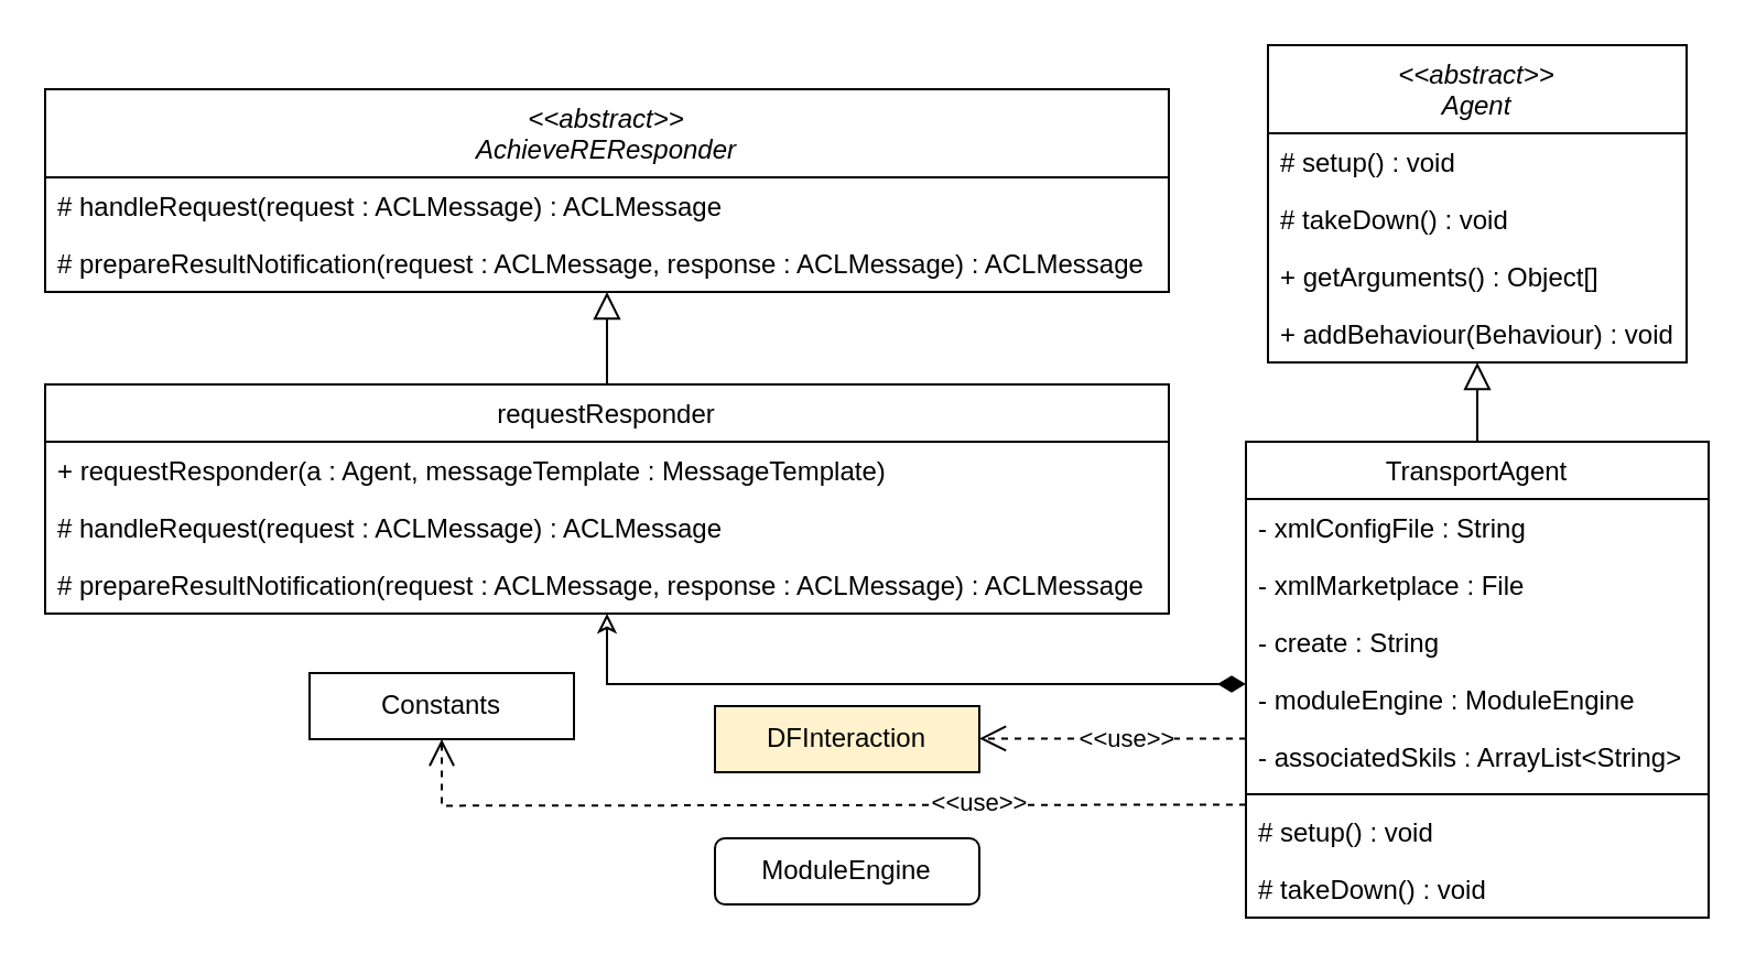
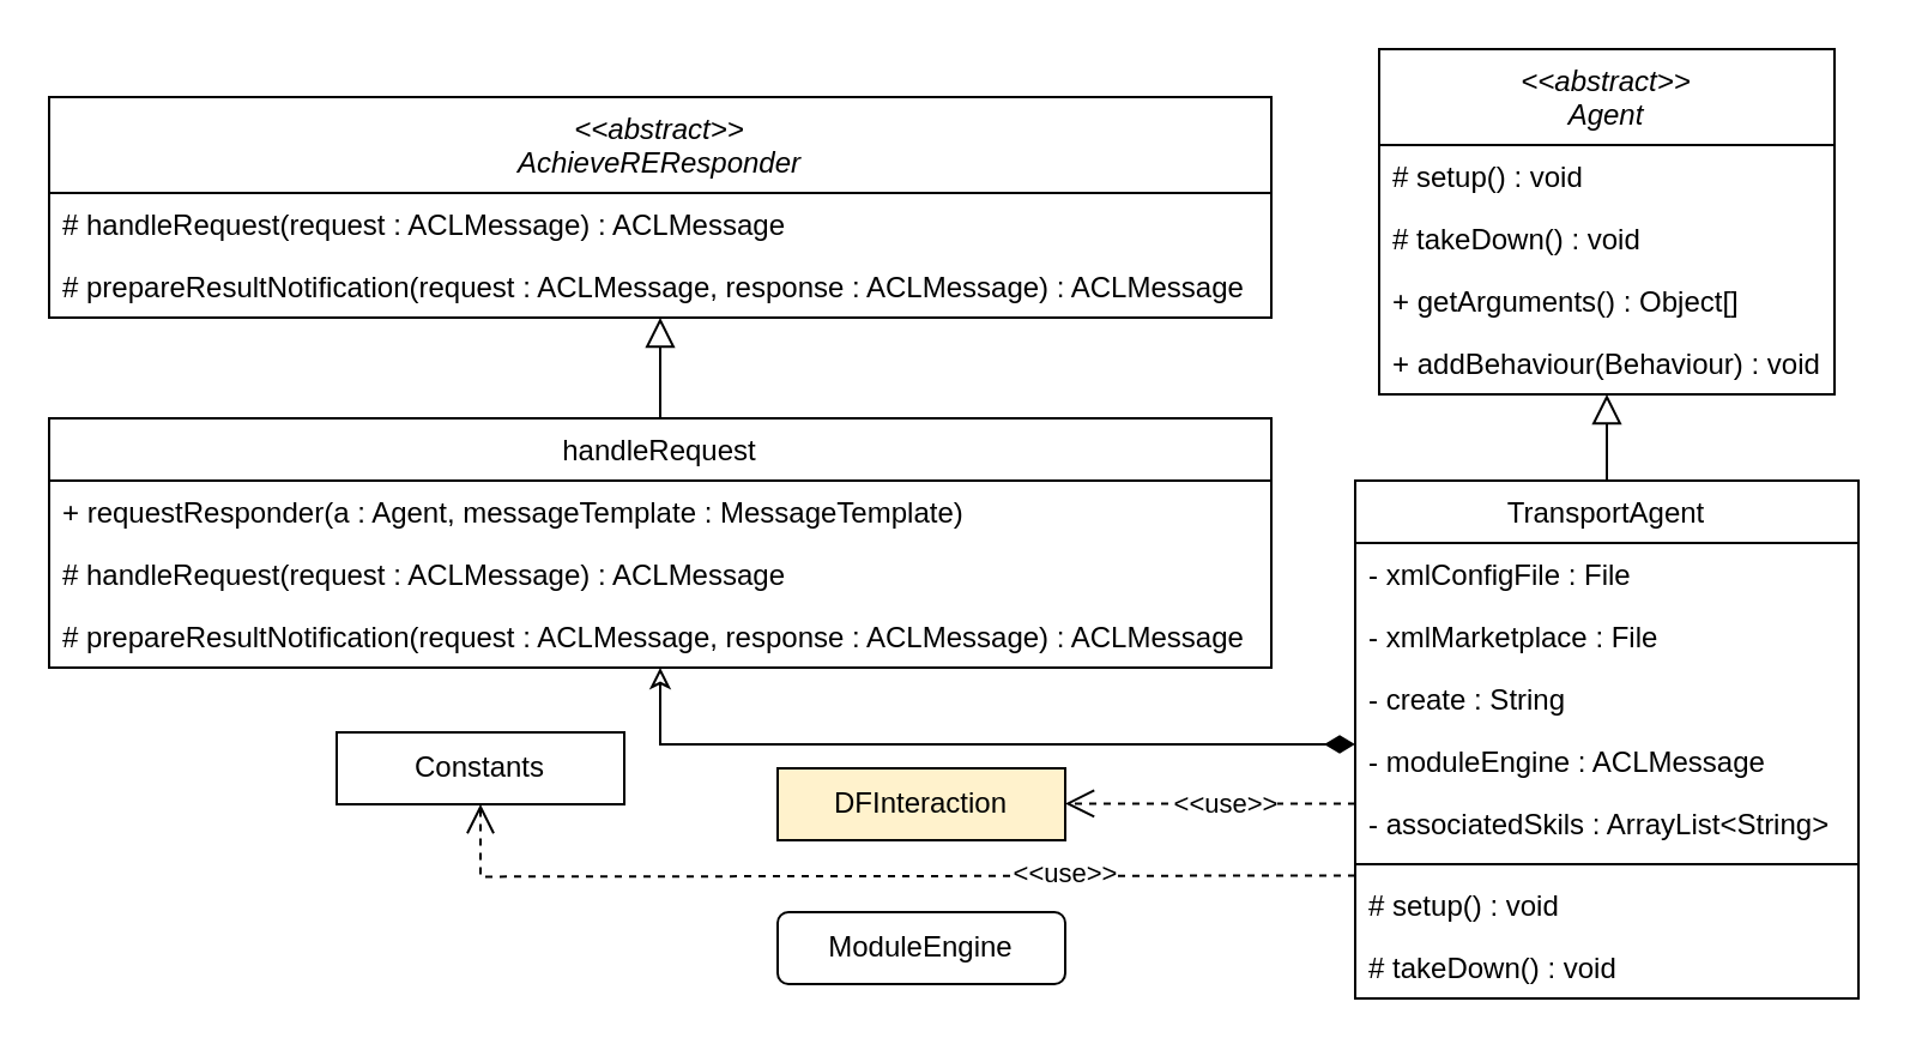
  <mxCell id="0" />
  <mxCell id="1" parent="0" />
  <mxCell id="2" value="&lt;&lt;abstract&gt;&gt;&#10;Agent" style="swimlane;fontStyle=2;align=center;verticalAlign=top;childLayout=stackLayout;horizontal=1;startSize=40;horizontalStack=0;resizeParent=1;resizeLast=0;collapsible=1;marginBottom=0;rounded=0;shadow=0;strokeWidth=1;" parent="1" vertex="1"><mxGeometry x="575" y="20" width="190" height="144" as="geometry"><mxRectangle x="230" y="140" width="160" height="26" as="alternateBounds" /></mxGeometry></mxCell>
  <mxCell id="3" value="# setup() : void" style="text;align=left;verticalAlign=top;spacingLeft=4;spacingRight=4;overflow=hidden;rotatable=0;points=[[0,0.5],[1,0.5]];portConstraint=eastwest;" parent="2" vertex="1"><mxGeometry y="40" width="190" height="26" as="geometry" /></mxCell>
  <mxCell id="4" value="# takeDown() : void" style="text;align=left;verticalAlign=top;spacingLeft=4;spacingRight=4;overflow=hidden;rotatable=0;points=[[0,0.5],[1,0.5]];portConstraint=eastwest;rounded=0;shadow=0;html=0;" parent="2" vertex="1"><mxGeometry y="66" width="190" height="26" as="geometry" /></mxCell>
  <mxCell id="5" value="+ getArguments() : Object[]" style="text;align=left;verticalAlign=top;spacingLeft=4;spacingRight=4;overflow=hidden;rotatable=0;points=[[0,0.5],[1,0.5]];portConstraint=eastwest;rounded=0;shadow=0;html=0;" parent="2" vertex="1"><mxGeometry y="92" width="190" height="26" as="geometry" /></mxCell>
  <mxCell id="6" value="+ addBehaviour(Behaviour) : void" style="text;align=left;verticalAlign=top;spacingLeft=4;spacingRight=4;overflow=hidden;rotatable=0;points=[[0,0.5],[1,0.5]];portConstraint=eastwest;rounded=0;shadow=0;html=0;" parent="2" vertex="1"><mxGeometry y="118" width="190" height="26" as="geometry" /></mxCell>
  <mxCell id="7" value="TransportAgent" style="swimlane;fontStyle=0;align=center;verticalAlign=top;childLayout=stackLayout;horizontal=1;startSize=26;horizontalStack=0;resizeParent=1;resizeLast=0;collapsible=1;marginBottom=0;rounded=0;shadow=0;strokeWidth=1;" parent="1" vertex="1"><mxGeometry x="565" y="200" width="210" height="216" as="geometry"><mxRectangle x="130" y="380" width="160" height="26" as="alternateBounds" /></mxGeometry></mxCell>
- <mxCell id="8" value="- xmlConfigFile : String" style="text;align=left;verticalAlign=top;spacingLeft=4;spacingRight=4;overflow=hidden;rotatable=0;points=[[0,0.5],[1,0.5]];portConstraint=eastwest;" parent="7" vertex="1"><mxGeometry y="26" width="210" height="26" as="geometry" /></mxCell>
+ <mxCell id="8" value="- xmlConfigFile : File" style="text;align=left;verticalAlign=top;spacingLeft=4;spacingRight=4;overflow=hidden;rotatable=0;points=[[0,0.5],[1,0.5]];portConstraint=eastwest;" parent="7" vertex="1"><mxGeometry y="26" width="210" height="26" as="geometry" /></mxCell>
  <mxCell id="9" value="- xmlMarketplace : File" style="text;align=left;verticalAlign=top;spacingLeft=4;spacingRight=4;overflow=hidden;rotatable=0;points=[[0,0.5],[1,0.5]];portConstraint=eastwest;" parent="7" vertex="1"><mxGeometry y="52" width="210" height="26" as="geometry" /></mxCell>
  <mxCell id="10" value="- create : String" style="text;align=left;verticalAlign=top;spacingLeft=4;spacingRight=4;overflow=hidden;rotatable=0;points=[[0,0.5],[1,0.5]];portConstraint=eastwest;rounded=0;shadow=0;html=0;" parent="7" vertex="1"><mxGeometry y="78" width="210" height="26" as="geometry" /></mxCell>
- <mxCell id="11" value="- moduleEngine : ModuleEngine" style="text;align=left;verticalAlign=top;spacingLeft=4;spacingRight=4;overflow=hidden;rotatable=0;points=[[0,0.5],[1,0.5]];portConstraint=eastwest;rounded=0;shadow=0;html=0;" parent="7" vertex="1"><mxGeometry y="104" width="210" height="26" as="geometry" /></mxCell>
+ <mxCell id="11" value="- moduleEngine : ACLMessage" style="text;align=left;verticalAlign=top;spacingLeft=4;spacingRight=4;overflow=hidden;rotatable=0;points=[[0,0.5],[1,0.5]];portConstraint=eastwest;rounded=0;shadow=0;html=0;" parent="7" vertex="1"><mxGeometry y="104" width="210" height="26" as="geometry" /></mxCell>
  <mxCell id="12" value="- associatedSkils : ArrayList&lt;String&gt;" style="text;align=left;verticalAlign=top;spacingLeft=4;spacingRight=4;overflow=hidden;rotatable=0;points=[[0,0.5],[1,0.5]];portConstraint=eastwest;rounded=0;shadow=0;html=0;" parent="7" vertex="1"><mxGeometry y="130" width="210" height="26" as="geometry" /></mxCell>
  <mxCell id="13" value="" style="line;html=1;strokeWidth=1;align=left;verticalAlign=middle;spacingTop=-1;spacingLeft=3;spacingRight=3;rotatable=0;labelPosition=right;points=[];portConstraint=eastwest;" parent="7" vertex="1"><mxGeometry y="156" width="210" height="8" as="geometry" /></mxCell>
  <mxCell id="14" value="# setup() : void" style="text;align=left;verticalAlign=top;spacingLeft=4;spacingRight=4;overflow=hidden;rotatable=0;points=[[0,0.5],[1,0.5]];portConstraint=eastwest;fontStyle=0" parent="7" vertex="1"><mxGeometry y="164" width="210" height="26" as="geometry" /></mxCell>
  <mxCell id="15" value="# takeDown() : void" style="text;align=left;verticalAlign=top;spacingLeft=4;spacingRight=4;overflow=hidden;rotatable=0;points=[[0,0.5],[1,0.5]];portConstraint=eastwest;" parent="7" vertex="1"><mxGeometry y="190" width="210" height="26" as="geometry" /></mxCell>
  <mxCell id="16" value="" style="endArrow=block;endSize=10;endFill=0;shadow=0;strokeWidth=1;rounded=0;curved=0;edgeStyle=elbowEdgeStyle;elbow=vertical;" parent="1" source="7" target="2" edge="1"><mxGeometry width="160" relative="1" as="geometry"><mxPoint x="650" y="53" as="sourcePoint" /><mxPoint x="650" y="53" as="targetPoint" /></mxGeometry></mxCell>
  <mxCell id="17" value="&lt;&lt;abstract&gt;&gt;&#10;AchieveREResponder" style="swimlane;fontStyle=2;align=center;verticalAlign=top;childLayout=stackLayout;horizontal=1;startSize=40;horizontalStack=0;resizeParent=1;resizeLast=0;collapsible=1;marginBottom=0;rounded=0;shadow=0;strokeWidth=1;" parent="1" vertex="1"><mxGeometry x="20" y="40" width="510" height="92" as="geometry"><mxRectangle x="230" y="140" width="160" height="26" as="alternateBounds" /></mxGeometry></mxCell>
  <mxCell id="18" value="# handleRequest(request : ACLMessage) : ACLMessage" style="text;align=left;verticalAlign=top;spacingLeft=4;spacingRight=4;overflow=hidden;rotatable=0;points=[[0,0.5],[1,0.5]];portConstraint=eastwest;" parent="17" vertex="1"><mxGeometry y="40" width="510" height="26" as="geometry" /></mxCell>
  <mxCell id="19" value="# prepareResultNotification(request : ACLMessage, response : ACLMessage) : ACLMessage" style="text;align=left;verticalAlign=top;spacingLeft=4;spacingRight=4;overflow=hidden;rotatable=0;points=[[0,0.5],[1,0.5]];portConstraint=eastwest;" parent="17" vertex="1"><mxGeometry y="66" width="510" height="26" as="geometry" /></mxCell>
- <mxCell id="20" value="requestResponder" style="swimlane;fontStyle=0;align=center;verticalAlign=top;childLayout=stackLayout;horizontal=1;startSize=26;horizontalStack=0;resizeParent=1;resizeLast=0;collapsible=1;marginBottom=0;rounded=0;shadow=0;strokeWidth=1;" parent="1" vertex="1"><mxGeometry x="20" y="174" width="510" height="104" as="geometry"><mxRectangle x="340" y="380" width="170" height="26" as="alternateBounds" /></mxGeometry></mxCell>
+ <mxCell id="20" value="handleRequest" style="swimlane;fontStyle=0;align=center;verticalAlign=top;childLayout=stackLayout;horizontal=1;startSize=26;horizontalStack=0;resizeParent=1;resizeLast=0;collapsible=1;marginBottom=0;rounded=0;shadow=0;strokeWidth=1;" parent="1" vertex="1"><mxGeometry x="20" y="174" width="510" height="104" as="geometry"><mxRectangle x="340" y="380" width="170" height="26" as="alternateBounds" /></mxGeometry></mxCell>
  <mxCell id="21" value="+ requestResponder(a : Agent, messageTemplate : MessageTemplate)" style="text;align=left;verticalAlign=top;spacingLeft=4;spacingRight=4;overflow=hidden;rotatable=0;points=[[0,0.5],[1,0.5]];portConstraint=eastwest;" parent="20" vertex="1"><mxGeometry y="26" width="510" height="26" as="geometry" /></mxCell>
  <mxCell id="22" value="# handleRequest(request : ACLMessage) : ACLMessage" style="text;align=left;verticalAlign=top;spacingLeft=4;spacingRight=4;overflow=hidden;rotatable=0;points=[[0,0.5],[1,0.5]];portConstraint=eastwest;" parent="20" vertex="1"><mxGeometry y="52" width="510" height="26" as="geometry" /></mxCell>
  <mxCell id="23" value="# prepareResultNotification(request : ACLMessage, response : ACLMessage) : ACLMessage" style="text;align=left;verticalAlign=top;spacingLeft=4;spacingRight=4;overflow=hidden;rotatable=0;points=[[0,0.5],[1,0.5]];portConstraint=eastwest;" parent="20" vertex="1"><mxGeometry y="78" width="510" height="26" as="geometry" /></mxCell>
  <mxCell id="24" value="" style="endArrow=block;endSize=10;endFill=0;shadow=0;strokeWidth=1;rounded=0;curved=0;edgeStyle=elbowEdgeStyle;elbow=horizontal;" parent="1" source="20" target="17" edge="1"><mxGeometry width="160" relative="1" as="geometry"><mxPoint x="-55" y="652" as="sourcePoint" /><mxPoint x="-55" y="554" as="targetPoint" /><Array as="points" /></mxGeometry></mxCell>
  <mxCell id="25" value="" style="html=1;startArrow=diamondThin;startFill=1;edgeStyle=elbowEdgeStyle;elbow=vertical;startSize=10;endArrow=classic;endFill=0;rounded=0;" parent="1" source="7" target="20" edge="1"><mxGeometry width="160" relative="1" as="geometry"><mxPoint x="550" y="384" as="sourcePoint" /><mxPoint x="675" y="440" as="targetPoint" /><Array as="points"><mxPoint x="275" y="310" /></Array></mxGeometry></mxCell>
  <mxCell id="26" value="ModuleEngine" style="whiteSpace=wrap;html=1;rounded=1;" parent="1" vertex="1"><mxGeometry x="324" y="380" width="120" height="30" as="geometry" /></mxCell>
  <mxCell id="27" value="DFInteraction" style="rounded=0;whiteSpace=wrap;html=1;fillColor=#fff2cc;" vertex="1" parent="1"><mxGeometry x="324" y="320" width="120" height="30" as="geometry" /></mxCell>
  <mxCell id="28" style="edgeStyle=orthogonalEdgeStyle;rounded=0;orthogonalLoop=1;jettySize=auto;html=1;dashed=1;endArrow=open;endFill=0;startSize=6;sourcePerimeterSpacing=0;endSize=10;" edge="1" parent="1"><mxGeometry relative="1" as="geometry"><mxPoint x="444" y="334.719" as="targetPoint" /><Array as="points"><mxPoint x="480" y="334.69" /><mxPoint x="480" y="334.69" /></Array><mxPoint x="565" y="334.719" as="sourcePoint" /></mxGeometry></mxCell>
  <mxCell id="29" value="&amp;lt;&amp;lt;use&amp;gt;&amp;gt;" style="edgeLabel;html=1;align=center;verticalAlign=middle;resizable=0;points=[];" vertex="1" connectable="0" parent="28"><mxGeometry x="0.417" relative="1" as="geometry"><mxPoint x="31" as="offset" /></mxGeometry></mxCell>
  <mxCell id="30" value="" style="edgeStyle=orthogonalEdgeStyle;rounded=0;orthogonalLoop=1;jettySize=auto;html=1;dashed=1;endArrow=open;endFill=0;startSize=6;sourcePerimeterSpacing=0;endSize=10;" edge="1" parent="1" target="32"><mxGeometry relative="1" as="geometry"><mxPoint x="260" y="364.999" as="targetPoint" /><Array as="points" /><mxPoint x="565" y="364.719" as="sourcePoint" /></mxGeometry></mxCell>
  <mxCell id="31" value="&amp;lt;&amp;lt;use&amp;gt;&amp;gt;" style="edgeLabel;html=1;align=center;verticalAlign=middle;resizable=0;points=[];" vertex="1" connectable="0" parent="30"><mxGeometry x="-0.064" y="-1" relative="1" as="geometry"><mxPoint x="64" as="offset" /></mxGeometry></mxCell>
  <mxCell id="32" value="Constants" style="rounded=0;whiteSpace=wrap;html=1;" vertex="1" parent="1"><mxGeometry x="140" y="305" width="120" height="30" as="geometry" /></mxCell>
